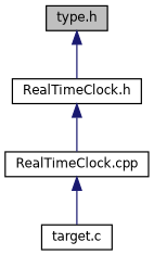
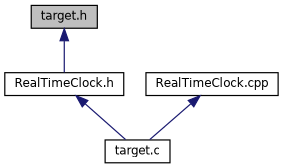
  digraph {
    node [color=black fillcolor=white fontname=Helvetica fontsize=10 shape=record style=filled]
    edge [color=midnightblue dir=back fontname=Helvetica fontsize=10 labelfontname=Helvetica labelfontsize=10 style=solid]
-   n1 [fillcolor=grey75 fontcolor=black height=0.2 label="type.h" width=0.4]
+   n1 [fillcolor=grey75 fontcolor=black height=0.2 label="target.h" width=0.4]
    n2 [height=0.2 label="RealTimeClock.h" width=0.4]
    n3 [height=0.2 label="RealTimeClock.cpp" width=0.4]
    n4 [height=0.2 label="target.c" width=0.4]
    n1 -> n2
-   n2 -> n3
+   n2 -> n4
    n3 -> n4
  }
